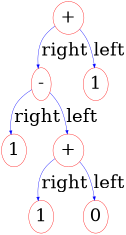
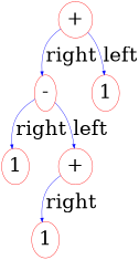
  digraph {
    rankdir=TR
    node [color=red fontsize=50 shape=ellipse]
    edge [color=blue fillcolor=blue fontsize=50]
    n1 [label="+"]
    n2 [label="-"]
    n3 [label=1]
    n4 [label=1]
    n5 [label="+"]
    n6 [label=1]
-   n7 [label=0]
    n1 -> n2 [label=right]
    n1 -> n3 [label=left]
    n2 -> n4 [label=right]
    n2 -> n5 [label=left]
    n5 -> n6 [label=right]
-   n5 -> n7 [label=left]
  }
